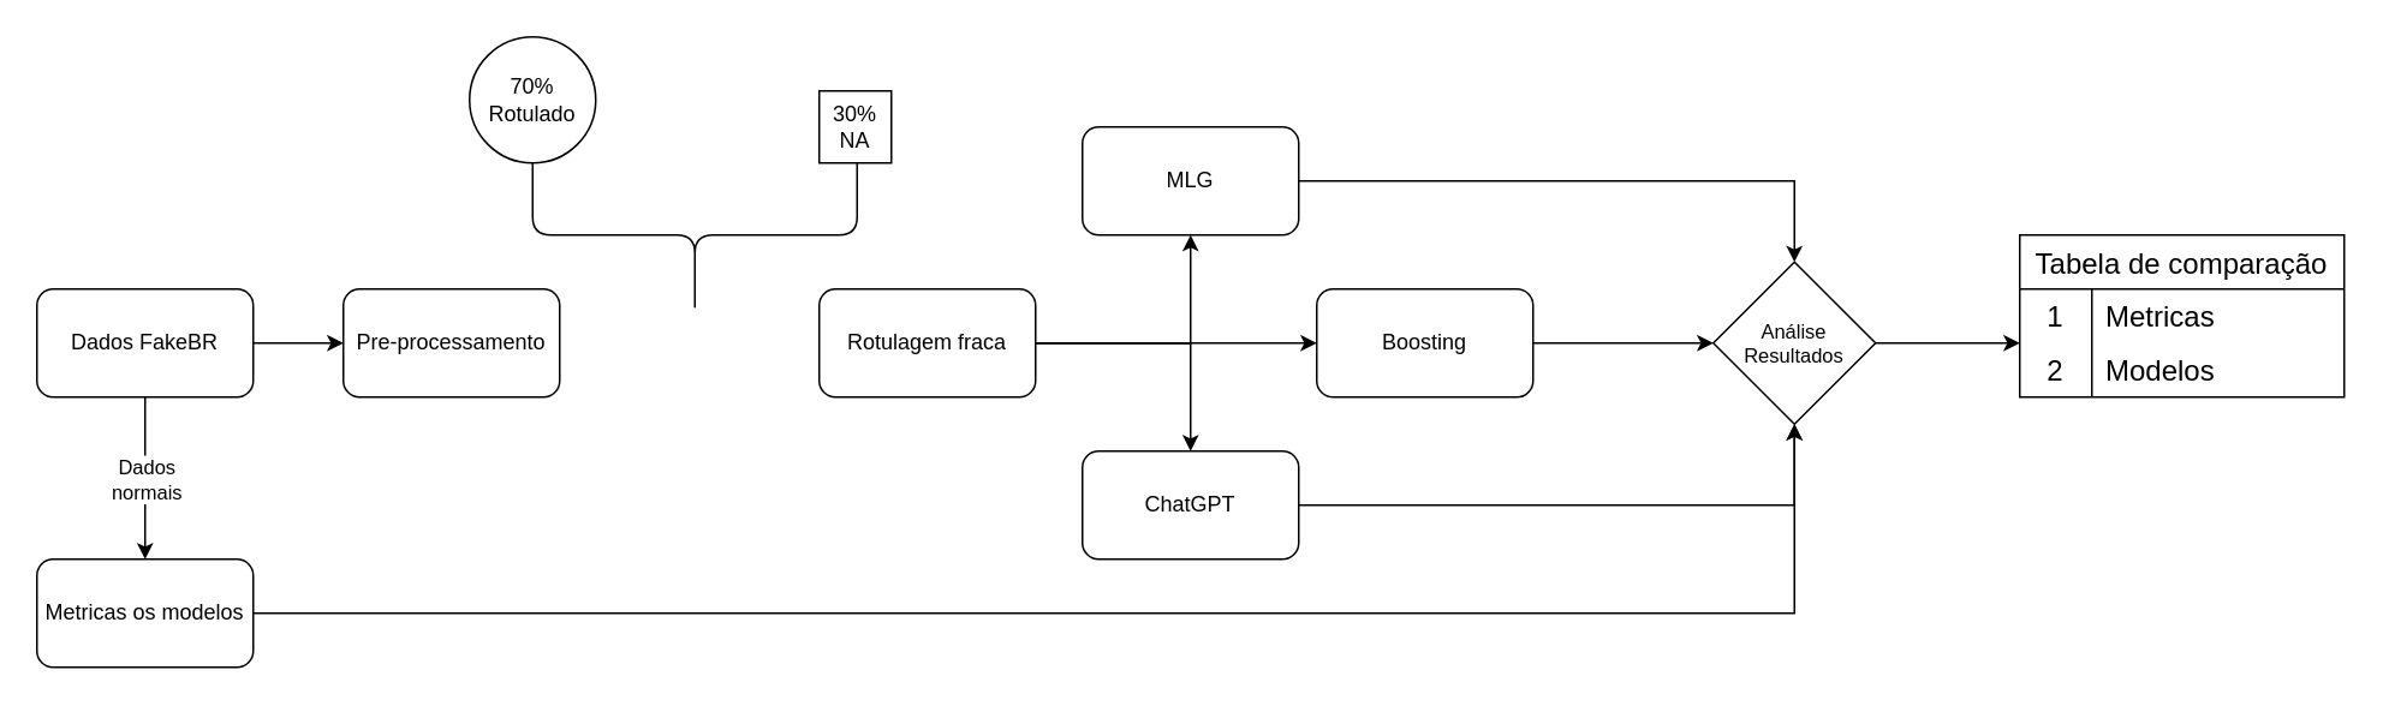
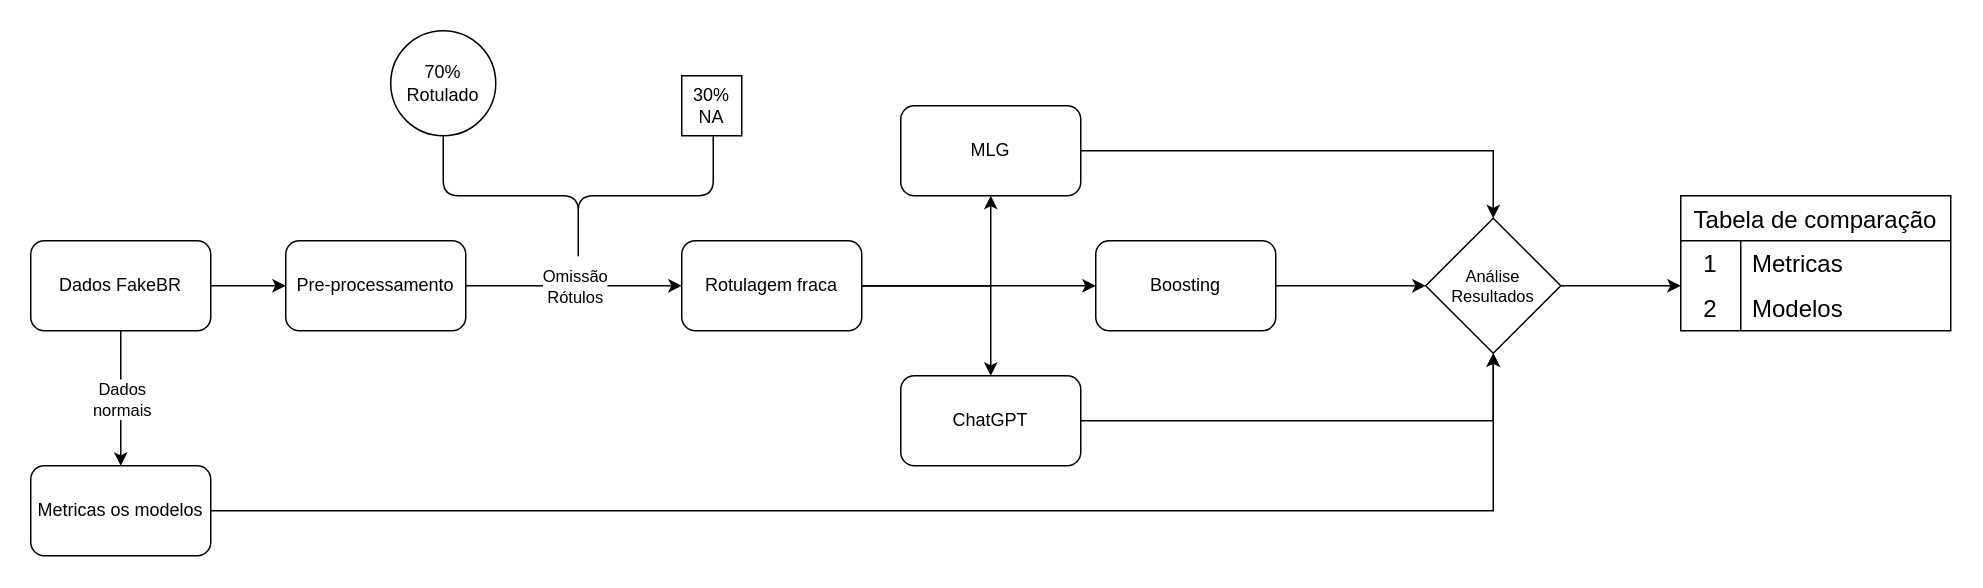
  <mxCell id="0" />
  <mxCell id="1" parent="0" />
  <mxCell id="2" style="edgeStyle=orthogonalEdgeStyle;rounded=0;orthogonalLoop=1;jettySize=auto;html=1;entryX=0;entryY=0.5;entryDx=0;entryDy=0;" parent="1" source="3" target="32" edge="1"><mxGeometry relative="1" as="geometry" /></mxCell>
  <mxCell id="3" value="Dados FakeBR" style="rounded=1;whiteSpace=wrap;html=1;" parent="1" vertex="1"><mxGeometry x="20" y="160" width="120" height="60" as="geometry" /></mxCell>
+ <mxCell id="4" value="" style="endArrow=classic;html=1;rounded=0;entryX=0;entryY=0.5;entryDx=0;entryDy=0;exitX=1;exitY=0.5;exitDx=0;exitDy=0;" parent="1" source="32" target="9" edge="1"><mxGeometry relative="1" as="geometry"><mxPoint x="340" y="190" as="sourcePoint" /><mxPoint x="500" y="190" as="targetPoint" /></mxGeometry></mxCell>
+ <mxCell id="5" value="Omissão&lt;br&gt;Rótulos" style="edgeLabel;resizable=0;html=1;;align=center;verticalAlign=middle;" parent="4" connectable="0" vertex="1"><mxGeometry relative="1" as="geometry" /></mxCell>
  <mxCell id="6" style="edgeStyle=orthogonalEdgeStyle;rounded=0;orthogonalLoop=1;jettySize=auto;html=1;" parent="1" source="9" target="11" edge="1"><mxGeometry relative="1" as="geometry"><mxPoint x="640" y="190" as="targetPoint" /></mxGeometry></mxCell>
  <mxCell id="7" style="edgeStyle=orthogonalEdgeStyle;rounded=0;orthogonalLoop=1;jettySize=auto;html=1;entryX=0;entryY=0.5;entryDx=0;entryDy=0;" parent="1" source="9" target="13" edge="1"><mxGeometry relative="1" as="geometry" /></mxCell>
  <mxCell id="8" style="edgeStyle=orthogonalEdgeStyle;rounded=0;orthogonalLoop=1;jettySize=auto;html=1;" parent="1" source="9" target="15" edge="1"><mxGeometry relative="1" as="geometry" /></mxCell>
  <mxCell id="9" value="Rotulagem fraca" style="rounded=1;whiteSpace=wrap;html=1;" parent="1" vertex="1"><mxGeometry x="454" y="160" width="120" height="60" as="geometry" /></mxCell>
  <mxCell id="10" style="edgeStyle=orthogonalEdgeStyle;rounded=0;orthogonalLoop=1;jettySize=auto;html=1;" parent="1" source="11" target="17" edge="1"><mxGeometry relative="1" as="geometry" /></mxCell>
  <mxCell id="11" value="MLG" style="rounded=1;whiteSpace=wrap;html=1;" parent="1" vertex="1"><mxGeometry x="600" y="70" width="120" height="60" as="geometry" /></mxCell>
  <mxCell id="12" style="edgeStyle=orthogonalEdgeStyle;rounded=0;orthogonalLoop=1;jettySize=auto;html=1;entryX=0;entryY=0.5;entryDx=0;entryDy=0;" parent="1" source="13" target="17" edge="1"><mxGeometry relative="1" as="geometry" /></mxCell>
  <mxCell id="13" value="Boosting" style="rounded=1;whiteSpace=wrap;html=1;" parent="1" vertex="1"><mxGeometry x="730" y="160" width="120" height="60" as="geometry" /></mxCell>
  <mxCell id="14" style="edgeStyle=orthogonalEdgeStyle;rounded=0;orthogonalLoop=1;jettySize=auto;html=1;entryX=0.5;entryY=1;entryDx=0;entryDy=0;" parent="1" source="15" target="17" edge="1"><mxGeometry relative="1" as="geometry" /></mxCell>
  <mxCell id="15" value="ChatGPT" style="rounded=1;whiteSpace=wrap;html=1;" parent="1" vertex="1"><mxGeometry x="600" y="250" width="120" height="60" as="geometry" /></mxCell>
  <mxCell id="16" style="edgeStyle=orthogonalEdgeStyle;rounded=0;orthogonalLoop=1;jettySize=auto;html=1;entryX=0;entryY=0.5;entryDx=0;entryDy=0;" parent="1" source="17" edge="1"><mxGeometry relative="1" as="geometry"><mxPoint x="1120" y="190" as="targetPoint" /></mxGeometry></mxCell>
  <mxCell id="17" value="&lt;font style=&quot;font-size: 11px;&quot;&gt;Análise&lt;/font&gt;&lt;div style=&quot;font-size: 11px;&quot;&gt;&lt;font style=&quot;font-size: 11px;&quot;&gt;Resultados&lt;/font&gt;&lt;/div&gt;" style="rhombus;whiteSpace=wrap;html=1;" parent="1" vertex="1"><mxGeometry x="950" y="145" width="90" height="90" as="geometry" /></mxCell>
  <mxCell id="18" style="edgeStyle=orthogonalEdgeStyle;rounded=0;orthogonalLoop=1;jettySize=auto;html=1;entryX=0.5;entryY=1;entryDx=0;entryDy=0;" parent="1" source="19" target="17" edge="1"><mxGeometry relative="1" as="geometry" /></mxCell>
  <mxCell id="19" value="Metricas os modelos" style="rounded=1;whiteSpace=wrap;html=1;" parent="1" vertex="1"><mxGeometry x="20" y="310" width="120" height="60" as="geometry" /></mxCell>
  <mxCell id="20" value="Tabela de comparação" style="shape=table;startSize=30;container=1;collapsible=0;childLayout=tableLayout;fixedRows=1;rowLines=0;fontStyle=0;strokeColor=default;fontSize=16;" parent="1" vertex="1"><mxGeometry x="1120" y="130" width="180" height="90" as="geometry" /></mxCell>
  <mxCell id="21" value="" style="shape=tableRow;horizontal=0;startSize=0;swimlaneHead=0;swimlaneBody=0;top=0;left=0;bottom=0;right=0;collapsible=0;dropTarget=0;fillColor=none;points=[[0,0.5],[1,0.5]];portConstraint=eastwest;strokeColor=inherit;fontSize=16;" parent="20" vertex="1"><mxGeometry y="30" width="180" height="30" as="geometry" /></mxCell>
  <mxCell id="22" value="1" style="shape=partialRectangle;html=1;whiteSpace=wrap;connectable=0;fillColor=none;top=0;left=0;bottom=0;right=0;overflow=hidden;pointerEvents=1;strokeColor=inherit;fontSize=16;" parent="21" vertex="1"><mxGeometry width="40" height="30" as="geometry"><mxRectangle width="40" height="30" as="alternateBounds" /></mxGeometry></mxCell>
  <mxCell id="23" value="Metricas" style="shape=partialRectangle;html=1;whiteSpace=wrap;connectable=0;fillColor=none;top=0;left=0;bottom=0;right=0;align=left;spacingLeft=6;overflow=hidden;strokeColor=inherit;fontSize=16;" parent="21" vertex="1"><mxGeometry x="40" width="140" height="30" as="geometry"><mxRectangle width="140" height="30" as="alternateBounds" /></mxGeometry></mxCell>
  <mxCell id="24" value="" style="shape=tableRow;horizontal=0;startSize=0;swimlaneHead=0;swimlaneBody=0;top=0;left=0;bottom=0;right=0;collapsible=0;dropTarget=0;fillColor=none;points=[[0,0.5],[1,0.5]];portConstraint=eastwest;strokeColor=inherit;fontSize=16;" parent="20" vertex="1"><mxGeometry y="60" width="180" height="30" as="geometry" /></mxCell>
  <mxCell id="25" value="2" style="shape=partialRectangle;html=1;whiteSpace=wrap;connectable=0;fillColor=none;top=0;left=0;bottom=0;right=0;overflow=hidden;strokeColor=inherit;fontSize=16;" parent="24" vertex="1"><mxGeometry width="40" height="30" as="geometry"><mxRectangle width="40" height="30" as="alternateBounds" /></mxGeometry></mxCell>
  <mxCell id="26" value="Modelos" style="shape=partialRectangle;html=1;whiteSpace=wrap;connectable=0;fillColor=none;top=0;left=0;bottom=0;right=0;align=left;spacingLeft=6;overflow=hidden;strokeColor=inherit;fontSize=16;" parent="24" vertex="1"><mxGeometry x="40" width="140" height="30" as="geometry"><mxRectangle width="140" height="30" as="alternateBounds" /></mxGeometry></mxCell>
  <mxCell id="27" value="" style="endArrow=classic;html=1;rounded=0;exitX=0.5;exitY=1;exitDx=0;exitDy=0;entryX=0.5;entryY=0;entryDx=0;entryDy=0;" parent="1" source="3" target="19" edge="1"><mxGeometry relative="1" as="geometry"><mxPoint x="310" y="310" as="sourcePoint" /><mxPoint x="444" y="310" as="targetPoint" /></mxGeometry></mxCell>
  <mxCell id="28" value="Dados&lt;br&gt;normais" style="edgeLabel;resizable=0;html=1;;align=center;verticalAlign=middle;" parent="27" connectable="0" vertex="1"><mxGeometry relative="1" as="geometry" /></mxCell>
  <mxCell id="29" value="" style="shape=curlyBracket;whiteSpace=wrap;html=1;rounded=1;labelPosition=left;verticalLabelPosition=middle;align=right;verticalAlign=middle;rotation=-90;" parent="1" vertex="1"><mxGeometry x="340" y="40" width="90" height="180" as="geometry" /></mxCell>
  <mxCell id="30" value="70% Rotulado" style="ellipse;whiteSpace=wrap;html=1;aspect=fixed;" parent="1" vertex="1"><mxGeometry x="260" y="20" width="70" height="70" as="geometry" /></mxCell>
  <mxCell id="31" value="30% NA" style="whiteSpace=wrap;html=1;aspect=fixed;rounded=0;" parent="1" vertex="1"><mxGeometry x="454" y="50" width="40" height="40" as="geometry" /></mxCell>
  <mxCell id="32" value="Pre-processamento" style="rounded=1;whiteSpace=wrap;html=1;" parent="1" vertex="1"><mxGeometry x="190" y="160" width="120" height="60" as="geometry" /></mxCell>
